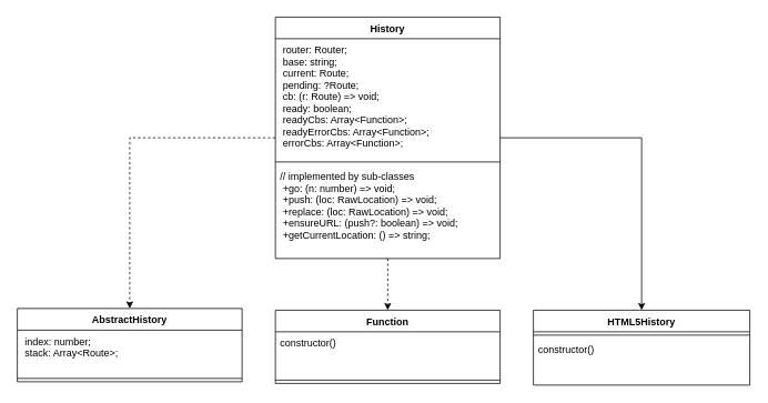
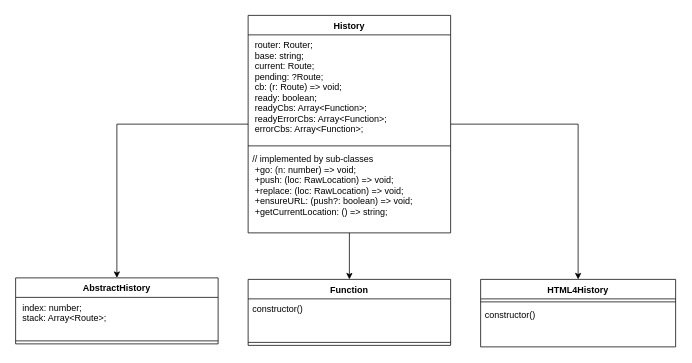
  <mxCell id="0" />
  <mxCell id="1" parent="0" />
- <mxCell id="2" value="" style="edgeStyle=orthogonalEdgeStyle;rounded=0;orthogonalLoop=1;jettySize=auto;html=1;dashed=1;" edge="1" parent="1" source="5" target="9"><mxGeometry relative="1" as="geometry" /></mxCell>
- <mxCell id="3" value="" style="edgeStyle=orthogonalEdgeStyle;rounded=0;orthogonalLoop=1;jettySize=auto;html=1;dashed=1;" edge="1" parent="1" source="5" target="12"><mxGeometry relative="1" as="geometry" /></mxCell>
+ <mxCell id="2" value="" style="edgeStyle=orthogonalEdgeStyle;rounded=0;orthogonalLoop=1;jettySize=auto;html=1;" edge="1" parent="1" source="5" target="9"><mxGeometry relative="1" as="geometry" /></mxCell>
+ <mxCell id="3" value="" style="edgeStyle=orthogonalEdgeStyle;rounded=0;orthogonalLoop=1;jettySize=auto;html=1;" edge="1" parent="1" source="5" target="12"><mxGeometry relative="1" as="geometry" /></mxCell>
  <mxCell id="4" value="" style="edgeStyle=orthogonalEdgeStyle;rounded=0;orthogonalLoop=1;jettySize=auto;html=1;" edge="1" parent="1" source="5" target="15"><mxGeometry relative="1" as="geometry" /></mxCell>
  <mxCell id="5" value="History" style="swimlane;fontStyle=1;align=center;verticalAlign=top;childLayout=stackLayout;horizontal=1;startSize=26;horizontalStack=0;resizeParent=1;resizeParentMax=0;resizeLast=0;collapsible=1;marginBottom=0;" vertex="1" parent="1"><mxGeometry x="330" y="20" width="270" height="290" as="geometry" /></mxCell>
  <mxCell id="6" value=" router: Router; &#10; base: string; &#10; current: Route; &#10; pending: ?Route; &#10; cb: (r: Route) =&gt; void; &#10; ready: boolean; &#10; readyCbs: Array&lt;Function&gt;; &#10; readyErrorCbs: Array&lt;Function&gt;; &#10; errorCbs: Array&lt;Function&gt;; &#10;" style="text;strokeColor=none;fillColor=none;align=left;verticalAlign=top;spacingLeft=4;spacingRight=4;overflow=hidden;rotatable=0;points=[[0,0.5],[1,0.5]];portConstraint=eastwest;" vertex="1" parent="5"><mxGeometry y="26" width="270" height="144" as="geometry" /></mxCell>
  <mxCell id="7" value="" style="line;strokeWidth=1;fillColor=none;align=left;verticalAlign=middle;spacingTop=-1;spacingLeft=3;spacingRight=3;rotatable=0;labelPosition=right;points=[];portConstraint=eastwest;" vertex="1" parent="5"><mxGeometry y="170" width="270" height="8" as="geometry" /></mxCell>
  <mxCell id="8" value="// implemented by sub-classes &#10; +go: (n: number) =&gt; void; &#10; +push: (loc: RawLocation) =&gt; void; &#10; +replace: (loc: RawLocation) =&gt; void; &#10; +ensureURL: (push?: boolean) =&gt; void; &#10; +getCurrentLocation: () =&gt; string; &#10;" style="text;strokeColor=none;fillColor=none;align=left;verticalAlign=top;spacingLeft=4;spacingRight=4;overflow=hidden;rotatable=0;points=[[0,0.5],[1,0.5]];portConstraint=eastwest;" vertex="1" parent="5"><mxGeometry y="178" width="270" height="112" as="geometry" /></mxCell>
  <mxCell id="9" value="AbstractHistory" style="swimlane;fontStyle=1;align=center;verticalAlign=top;childLayout=stackLayout;horizontal=1;startSize=26;horizontalStack=0;resizeParent=1;resizeParentMax=0;resizeLast=0;collapsible=1;marginBottom=0;" vertex="1" parent="1"><mxGeometry x="20" y="370" width="270" height="88" as="geometry" /></mxCell>
  <mxCell id="10" value=" index: number; &#10; stack: Array&lt;Route&gt;; " style="text;strokeColor=none;fillColor=none;align=left;verticalAlign=top;spacingLeft=4;spacingRight=4;overflow=hidden;rotatable=0;points=[[0,0.5],[1,0.5]];portConstraint=eastwest;" vertex="1" parent="9"><mxGeometry y="26" width="270" height="54" as="geometry" /></mxCell>
  <mxCell id="11" value="" style="line;strokeWidth=1;fillColor=none;align=left;verticalAlign=middle;spacingTop=-1;spacingLeft=3;spacingRight=3;rotatable=0;labelPosition=right;points=[];portConstraint=eastwest;" vertex="1" parent="9"><mxGeometry y="80" width="270" height="8" as="geometry" /></mxCell>
  <mxCell id="12" value="Function" style="swimlane;fontStyle=1;align=center;verticalAlign=top;childLayout=stackLayout;horizontal=1;startSize=26;horizontalStack=0;resizeParent=1;resizeParentMax=0;resizeLast=0;collapsible=1;marginBottom=0;" vertex="1" parent="1"><mxGeometry x="330" y="372" width="270" height="88" as="geometry" /></mxCell>
  <mxCell id="13" value="constructor()" style="text;strokeColor=none;fillColor=none;align=left;verticalAlign=top;spacingLeft=4;spacingRight=4;overflow=hidden;rotatable=0;points=[[0,0.5],[1,0.5]];portConstraint=eastwest;" vertex="1" parent="12"><mxGeometry y="26" width="270" height="54" as="geometry" /></mxCell>
  <mxCell id="14" value="" style="line;strokeWidth=1;fillColor=none;align=left;verticalAlign=middle;spacingTop=-1;spacingLeft=3;spacingRight=3;rotatable=0;labelPosition=right;points=[];portConstraint=eastwest;" vertex="1" parent="12"><mxGeometry y="80" width="270" height="8" as="geometry" /></mxCell>
- <mxCell id="15" value="HTML5History" style="swimlane;fontStyle=1;align=center;verticalAlign=top;childLayout=stackLayout;horizontal=1;startSize=26;horizontalStack=0;resizeParent=1;resizeParentMax=0;resizeLast=0;collapsible=1;marginBottom=0;" vertex="1" parent="1"><mxGeometry x="640" y="372" width="260" height="90" as="geometry" /></mxCell>
+ <mxCell id="15" value="HTML4History" style="swimlane;fontStyle=1;align=center;verticalAlign=top;childLayout=stackLayout;horizontal=1;startSize=26;horizontalStack=0;resizeParent=1;resizeParentMax=0;resizeLast=0;collapsible=1;marginBottom=0;" vertex="1" parent="1"><mxGeometry x="640" y="372" width="260" height="90" as="geometry" /></mxCell>
  <mxCell id="16" value="" style="line;strokeWidth=1;fillColor=none;align=left;verticalAlign=middle;spacingTop=-1;spacingLeft=3;spacingRight=3;rotatable=0;labelPosition=right;points=[];portConstraint=eastwest;" vertex="1" parent="15"><mxGeometry y="26" width="260" height="8" as="geometry" /></mxCell>
  <mxCell id="17" value="constructor()" style="text;strokeColor=none;fillColor=none;align=left;verticalAlign=top;spacingLeft=4;spacingRight=4;overflow=hidden;rotatable=0;points=[[0,0.5],[1,0.5]];portConstraint=eastwest;" vertex="1" parent="15"><mxGeometry y="34" width="260" height="56" as="geometry" /></mxCell>
